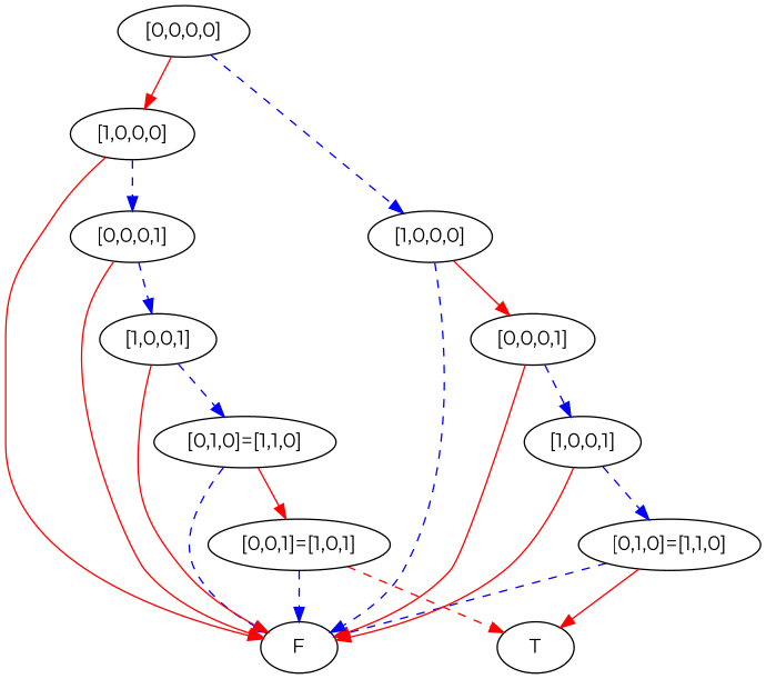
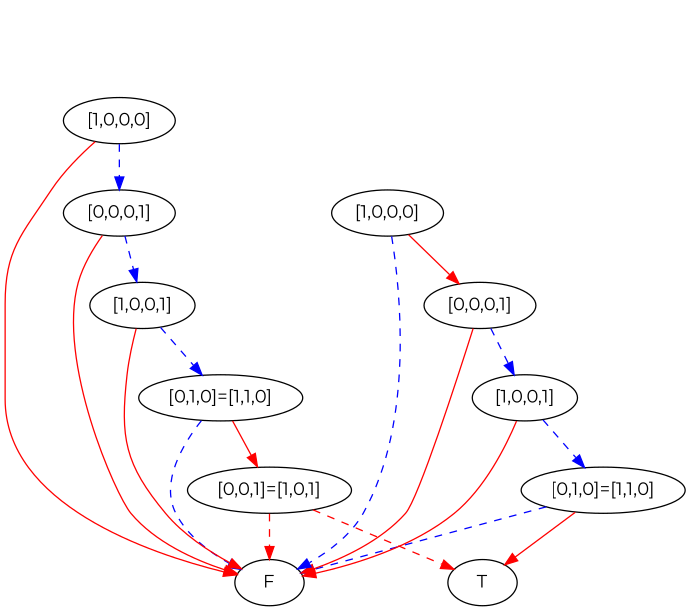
  digraph {
    fontname=Montserrat
    node [fontname=Montserrat]
    edge [color=blue fontname=Montserrat style=dashed]
    n1 [label=F]
    n2 [label=T]
    n3 [label="[0,0,1]=[1,0,1]"]
    n4 [label="[0,1,0]=[1,1,0]"]
    n5 [label="[1,0,0,1]"]
    n6 [label="[0,0,0,1]"]
    n7 [label="[1,0,0,0]"]
    n8 [label="[0,1,0]=[1,1,0]"]
    n9 [label="[1,0,0,1]"]
    n10 [label="[0,0,0,1]"]
    n11 [label="[1,0,0,0]"]
-   n12 [label="[0,0,0,0]"]
-   n3 -> n1
+   n3 -> n1 [color=red]
    n3 -> n2 [color=red]
    n4 -> n1
    n4 -> n3 [color=red style=""]
    n5 -> n1 [color=red style=""]
    n5 -> n4
    n6 -> n1 [color=red style=""]
    n6 -> n5
    n7 -> n1 [color=red style=""]
    n7 -> n6
    n8 -> n1
    n8 -> n2 [color=red style=""]
    n9 -> n1 [color=red style=""]
    n9 -> n8
    n10 -> n1 [color=red style=""]
    n10 -> n9
    n11 -> n1
    n11 -> n10 [color=red style=""]
-   n12 -> n7 [color=red style=""]
-   n12 -> n11
  }
